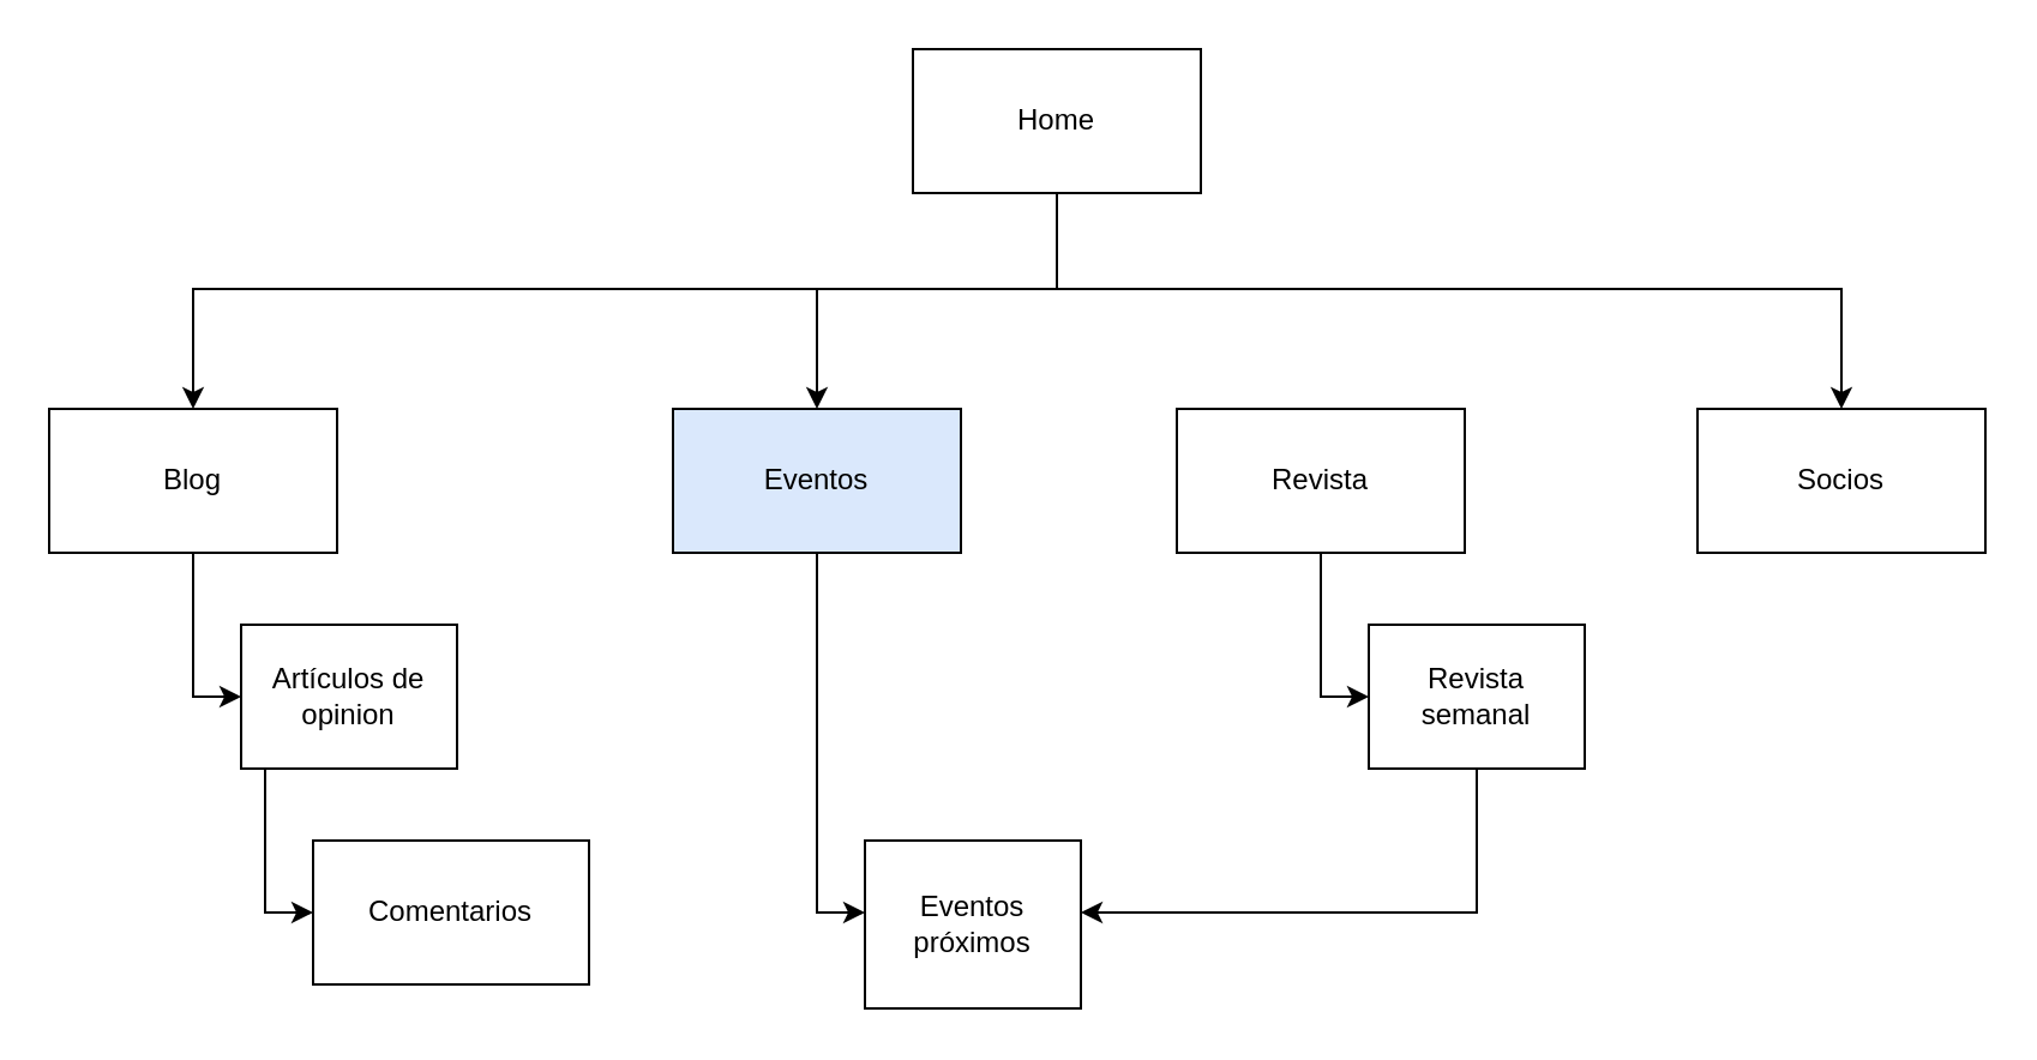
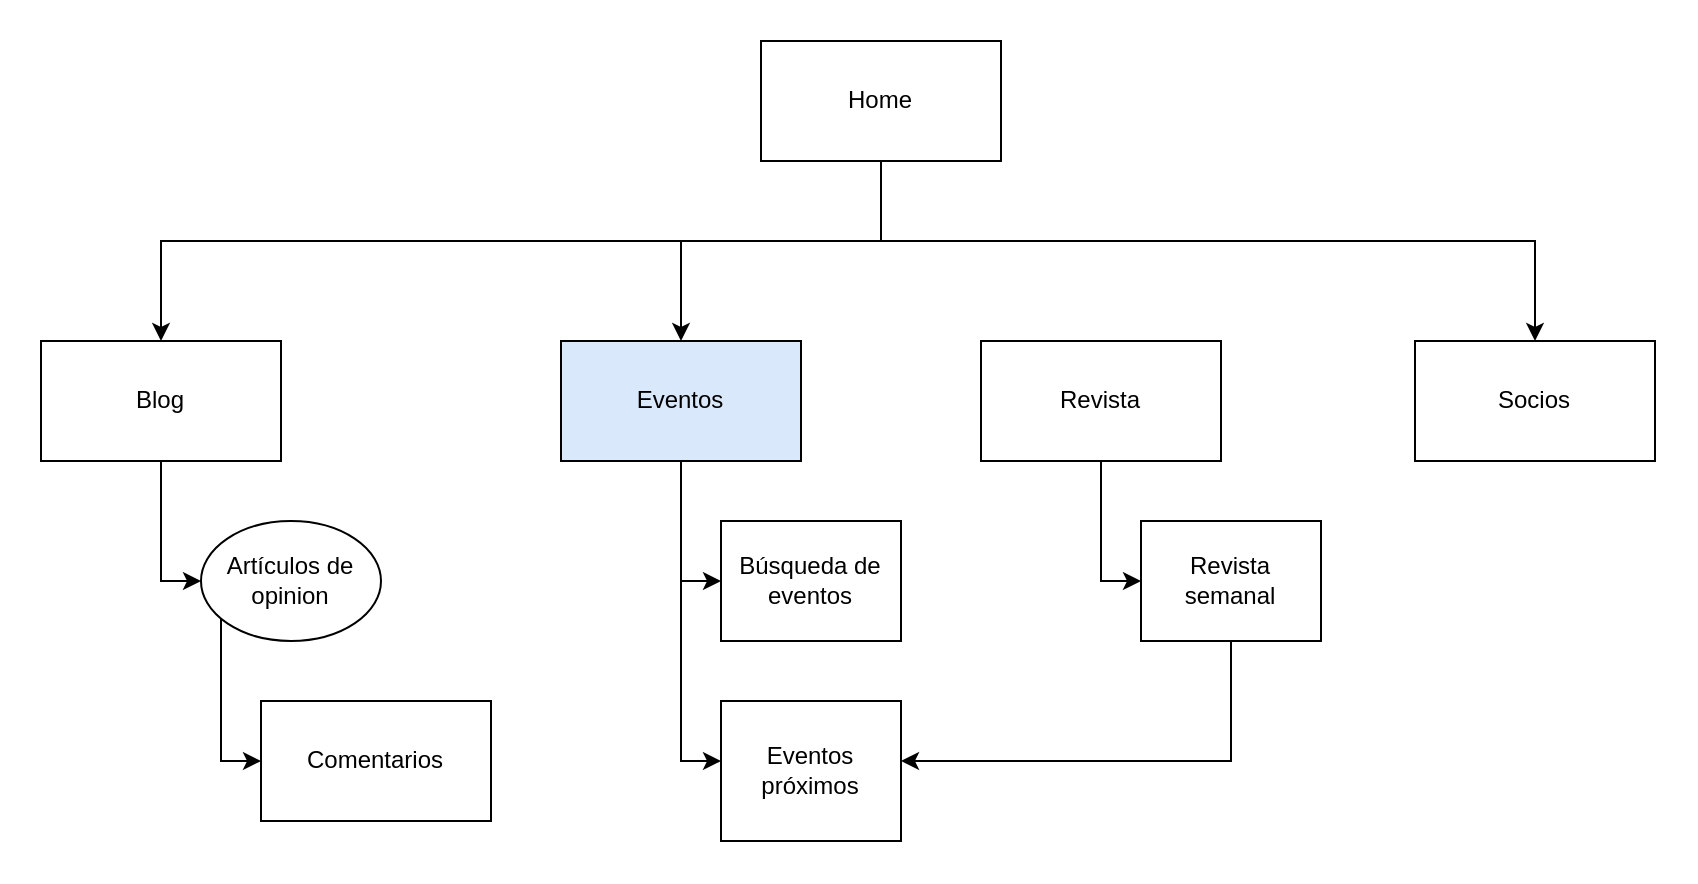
  <mxCell id="0" />
  <mxCell id="1" parent="0" />
  <mxCell id="2" style="edgeStyle=orthogonalEdgeStyle;rounded=0;orthogonalLoop=1;jettySize=auto;html=1;" edge="1" parent="1" source="5" target="7"><mxGeometry relative="1" as="geometry"><Array as="points"><mxPoint x="440" y="120" /><mxPoint x="80" y="120" /></Array></mxGeometry></mxCell>
  <mxCell id="3" style="edgeStyle=orthogonalEdgeStyle;rounded=0;orthogonalLoop=1;jettySize=auto;html=1;" edge="1" parent="1" source="5" target="10"><mxGeometry relative="1" as="geometry"><Array as="points"><mxPoint x="440" y="120" /><mxPoint x="340" y="120" /></Array></mxGeometry></mxCell>
  <mxCell id="4" style="edgeStyle=orthogonalEdgeStyle;rounded=0;orthogonalLoop=1;jettySize=auto;html=1;" edge="1" parent="1" source="5" target="13"><mxGeometry relative="1" as="geometry"><Array as="points"><mxPoint x="440" y="120" /><mxPoint x="767" y="120" /></Array></mxGeometry></mxCell>
  <mxCell id="5" value="Home" style="rounded=0;whiteSpace=wrap;html=1;" vertex="1" parent="1"><mxGeometry x="380" y="20" width="120" height="60" as="geometry" /></mxCell>
  <mxCell id="6" style="edgeStyle=orthogonalEdgeStyle;rounded=0;orthogonalLoop=1;jettySize=auto;html=1;" edge="1" parent="1" source="7" target="15"><mxGeometry relative="1" as="geometry"><Array as="points"><mxPoint x="80" y="290" /></Array></mxGeometry></mxCell>
  <mxCell id="7" value="Blog" style="rounded=0;whiteSpace=wrap;html=1;" vertex="1" parent="1"><mxGeometry x="20" y="170" width="120" height="60" as="geometry" /></mxCell>
+ <mxCell id="8" style="edgeStyle=orthogonalEdgeStyle;rounded=0;orthogonalLoop=1;jettySize=auto;html=1;" edge="1" parent="1" source="10" target="17"><mxGeometry relative="1" as="geometry"><Array as="points"><mxPoint x="340" y="290" /></Array></mxGeometry></mxCell>
  <mxCell id="9" style="edgeStyle=orthogonalEdgeStyle;rounded=0;orthogonalLoop=1;jettySize=auto;html=1;" edge="1" parent="1" source="10" target="18"><mxGeometry relative="1" as="geometry"><Array as="points"><mxPoint x="340" y="380" /></Array></mxGeometry></mxCell>
  <mxCell id="10" value="Eventos" style="rounded=0;whiteSpace=wrap;html=1;fillColor=#dae8fc;" vertex="1" parent="1"><mxGeometry x="280" y="170" width="120" height="60" as="geometry" /></mxCell>
  <mxCell id="11" style="edgeStyle=orthogonalEdgeStyle;rounded=0;orthogonalLoop=1;jettySize=auto;html=1;" edge="1" parent="1" source="12" target="20"><mxGeometry relative="1" as="geometry"><Array as="points"><mxPoint x="550" y="290" /></Array></mxGeometry></mxCell>
  <mxCell id="12" value="Revista" style="rounded=0;whiteSpace=wrap;html=1;" vertex="1" parent="1"><mxGeometry x="490" y="170" width="120" height="60" as="geometry" /></mxCell>
  <mxCell id="13" value="Socios" style="rounded=0;whiteSpace=wrap;html=1;" vertex="1" parent="1"><mxGeometry x="707" y="170" width="120" height="60" as="geometry" /></mxCell>
  <mxCell id="14" style="edgeStyle=orthogonalEdgeStyle;rounded=0;orthogonalLoop=1;jettySize=auto;html=1;" edge="1" parent="1" source="15" target="16"><mxGeometry relative="1" as="geometry"><Array as="points"><mxPoint x="110" y="380" /></Array></mxGeometry></mxCell>
- <mxCell id="15" value="Artículos de opinion" style="rounded=0;whiteSpace=wrap;html=1;" vertex="1" parent="1"><mxGeometry x="100" y="260" width="90" height="60" as="geometry" /></mxCell>
+ <mxCell id="15" value="Artículos de opinion" style="ellipse;whiteSpace=wrap;html=1;" vertex="1" parent="1"><mxGeometry x="100" y="260" width="90" height="60" as="geometry" /></mxCell>
  <mxCell id="16" value="Comentarios" style="rounded=0;whiteSpace=wrap;html=1;" vertex="1" parent="1"><mxGeometry x="130" y="350" width="115" height="60" as="geometry" /></mxCell>
+ <mxCell id="17" value="Búsqueda de eventos" style="rounded=0;whiteSpace=wrap;html=1;" vertex="1" parent="1"><mxGeometry x="360" y="260" width="90" height="60" as="geometry" /></mxCell>
  <mxCell id="18" value="Eventos próximos" style="rounded=0;whiteSpace=wrap;html=1;" vertex="1" parent="1"><mxGeometry x="360" y="350" width="90" height="70" as="geometry" /></mxCell>
  <mxCell id="19" style="edgeStyle=orthogonalEdgeStyle;rounded=0;orthogonalLoop=1;jettySize=auto;html=1;" edge="1" parent="1" source="20" target="18"><mxGeometry relative="1" as="geometry"><Array as="points"><mxPoint x="615" y="380" /></Array></mxGeometry></mxCell>
  <mxCell id="20" value="Revista semanal" style="rounded=0;whiteSpace=wrap;html=1;" vertex="1" parent="1"><mxGeometry x="570" y="260" width="90" height="60" as="geometry" /></mxCell>
